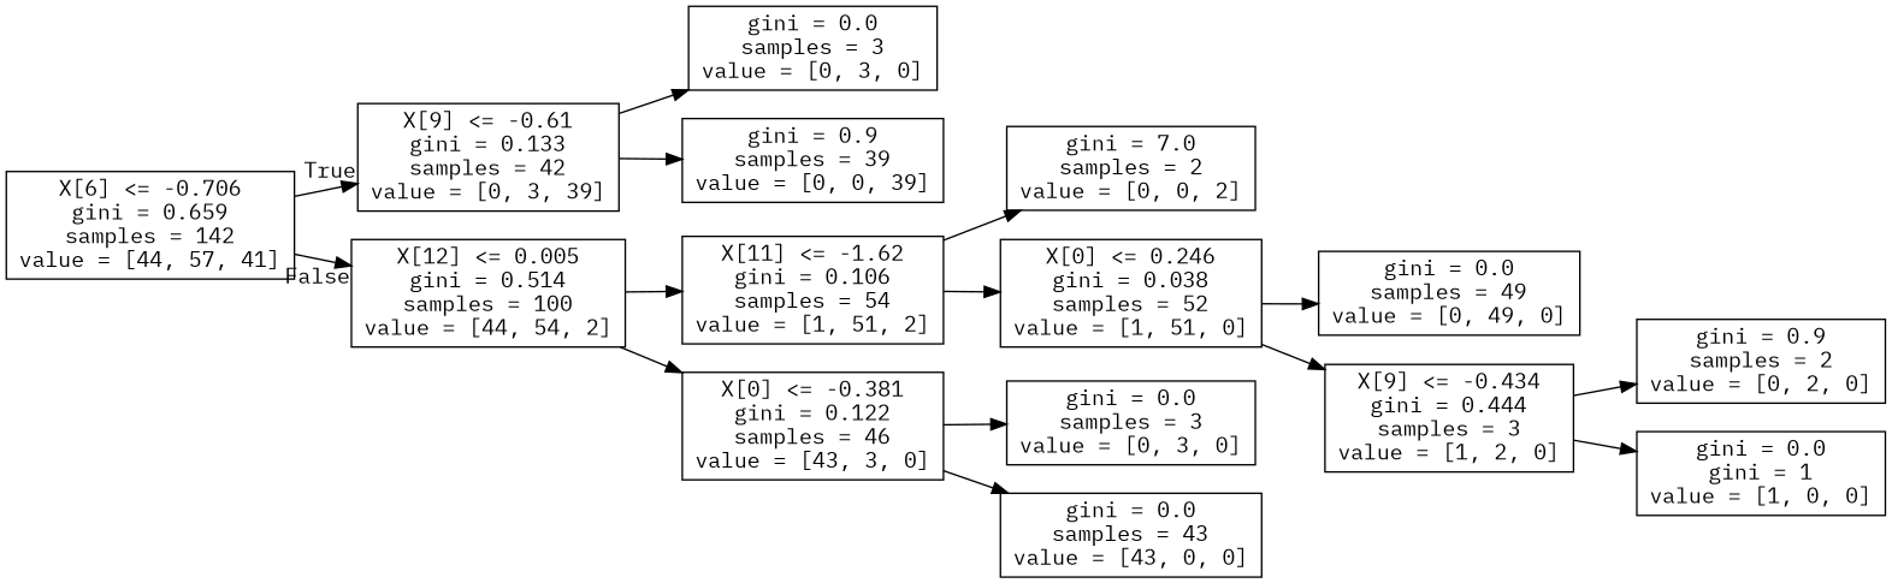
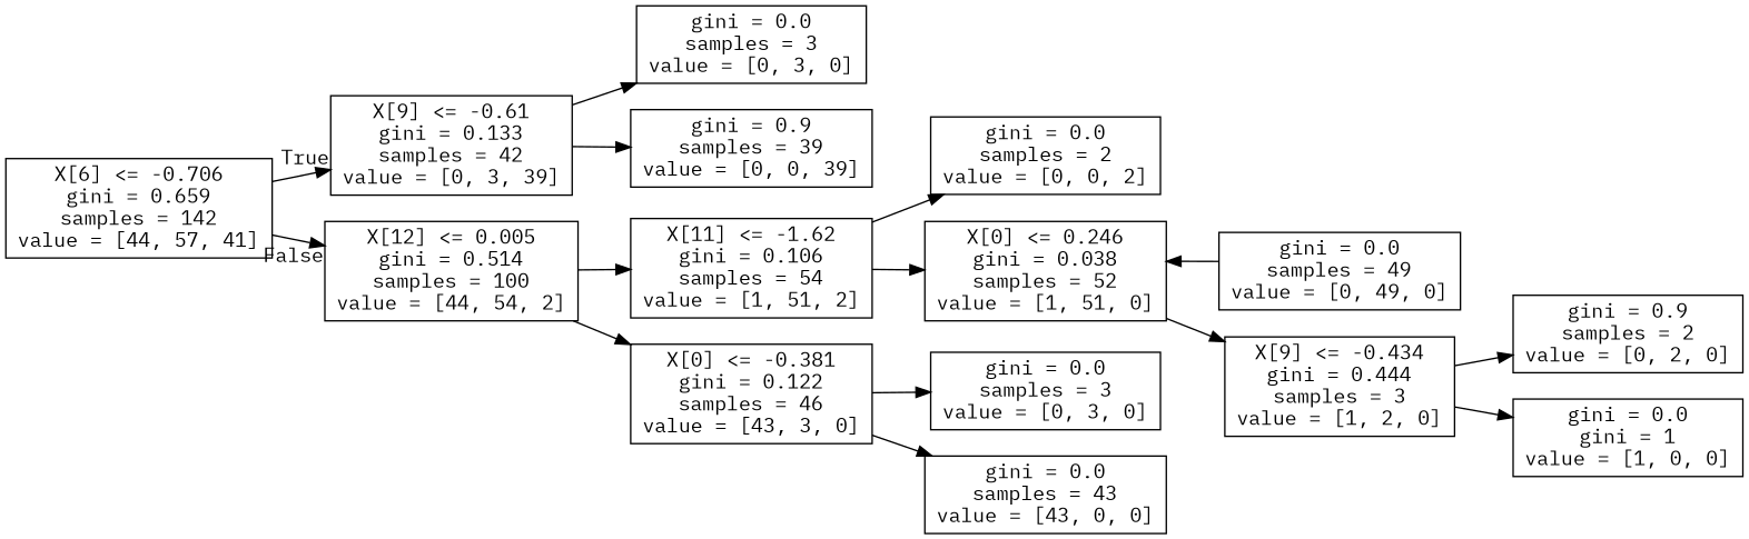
  digraph {
    fontname="IBM Plex Mono"
    rankdir=LR
    node [fontname="IBM Plex Mono" shape=box]
    edge [fontname="IBM Plex Mono"]
    n1 [label="X[6] <= -0.706\ngini = 0.659\nsamples = 142\nvalue = [44, 57, 41]"]
    n2 [label="X[9] <= -0.61\ngini = 0.133\nsamples = 42\nvalue = [0, 3, 39]"]
    n3 [label="X[12] <= 0.005\ngini = 0.514\nsamples = 100\nvalue = [44, 54, 2]"]
    n4 [label="gini = 0.0\nsamples = 3\nvalue = [0, 3, 0]"]
    n5 [label="gini = 0.9\nsamples = 39\nvalue = [0, 0, 39]"]
    n6 [label="X[11] <= -1.62\ngini = 0.106\nsamples = 54\nvalue = [1, 51, 2]"]
    n7 [label="X[0] <= -0.381\ngini = 0.122\nsamples = 46\nvalue = [43, 3, 0]"]
-   n8 [label="gini = 7.0\nsamples = 2\nvalue = [0, 0, 2]"]
+   n8 [label="gini = 0.0\nsamples = 2\nvalue = [0, 0, 2]"]
    n9 [label="X[0] <= 0.246\ngini = 0.038\nsamples = 52\nvalue = [1, 51, 0]"]
    n10 [label="gini = 0.0\nsamples = 3\nvalue = [0, 3, 0]"]
    n11 [label="gini = 0.0\nsamples = 43\nvalue = [43, 0, 0]"]
    n12 [label="gini = 0.0\nsamples = 49\nvalue = [0, 49, 0]"]
    n13 [label="X[9] <= -0.434\ngini = 0.444\nsamples = 3\nvalue = [1, 2, 0]"]
    n14 [label="gini = 0.9\nsamples = 2\nvalue = [0, 2, 0]"]
    n15 [label="gini = 0.0\ngini = 1\nvalue = [1, 0, 0]"]
    n1 -> n2 [headlabel=True labelangle=45 labeldistance=2.5]
    n1 -> n3 [headlabel=False labelangle=-45 labeldistance=2.5]
    n2 -> n4
    n2 -> n5
    n3 -> n6
    n3 -> n7
    n6 -> n8
    n6 -> n9
    n7 -> n10
    n7 -> n11
-   n9 -> n12
+   n12 -> n9
    n9 -> n13
    n13 -> n14
    n13 -> n15
  }
